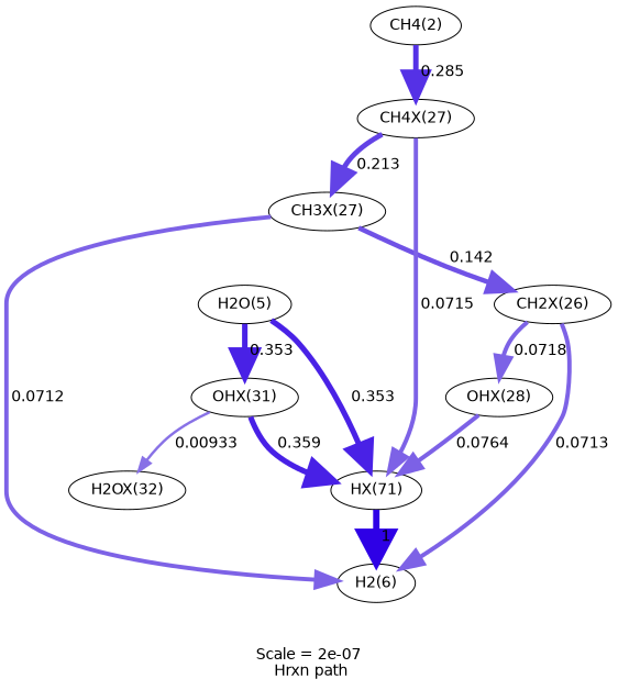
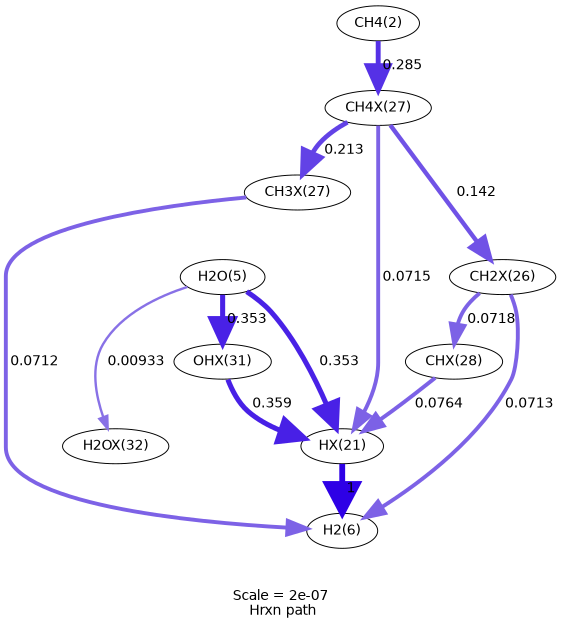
  digraph {
    fontname=Helvetica
    label="Scale = 2e-07\l Hrxn path"
    node [fontname=Helvetica]
    edge [arrowsize=2 color="0.7, 0.571, 0.9" fontname=Helvetica penwidth=4.01]
-   n1 [label="HX(71)"]
+   n1 [label="HX(21)"]
    n2 [label="H2(6)"]
    n3 [label="CH3X(27)"]
    n4 [label="CH2X(26)"]
-   n5 [label="OHX(28)"]
+   n5 [label="CHX(28)"]
    n6 [label="OHX(31)"]
    n7 [label="H2O(5)"]
    n8 [label="H2OX(32)"]
    n9 [label="CH4X(27)"]
    n10 [label="CH4(2)"]
    n1 -> n2 [arrowsize=3 color="0.7, 1.5, 0.9" label=" 1" penwidth=6]
    n3 -> n2 [label=" 0.0712" penwidth=4]
-   n3 -> n4 [arrowsize=2.26 color="0.7, 0.642, 0.9" label=" 0.142" penwidth=4.53]
+   n9 -> n4 [arrowsize=2.26 color="0.7, 0.642, 0.9" label=" 0.142" penwidth=4.53]
    n4 -> n2 [label=" 0.0713"]
    n4 -> n5 [arrowsize=2.01 color="0.7, 0.572, 0.9" label=" 0.0718"]
    n5 -> n1 [arrowsize=2.03 color="0.7, 0.576, 0.9" label=" 0.0764" penwidth=4.06]
    n6 -> n1 [arrowsize=2.61 color="0.7, 0.857, 0.9" label=" 0.359" penwidth=5.22]
    n7 -> n1 [arrowsize=2.61 color="0.7, 0.853, 0.9" label=" 0.353" penwidth=5.21]
    n7 -> n6 [arrowsize=2.61 color="0.7, 0.853, 0.9" label=" 0.353" penwidth=5.21]
-   n6 -> n8 [arrowsize=1.24 color="0.7, 0.509, 0.9" label=" 0.00933" penwidth=2.47]
+   n7 -> n8 [arrowsize=1.24 color="0.7, 0.509, 0.9" label=" 0.00933" penwidth=2.47]
    n9 -> n1 [label=" 0.0715"]
    n9 -> n3 [arrowsize=2.42 color="0.7, 0.713, 0.9" label=" 0.213" penwidth=4.83]
    n10 -> n9 [arrowsize=2.53 color="0.7, 0.785, 0.9" label=" 0.285" penwidth=5.05]
  }
